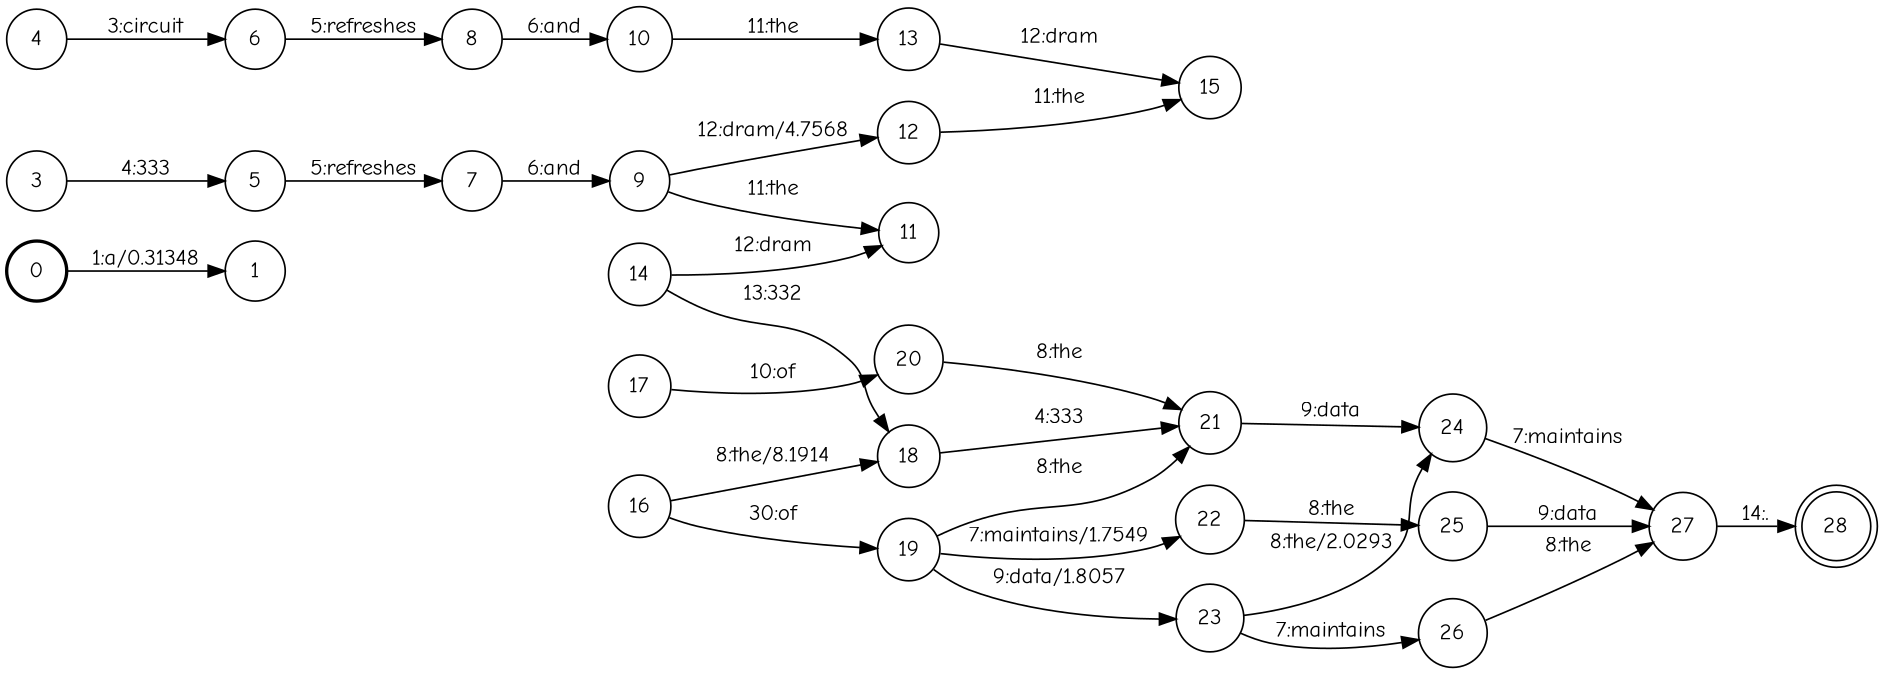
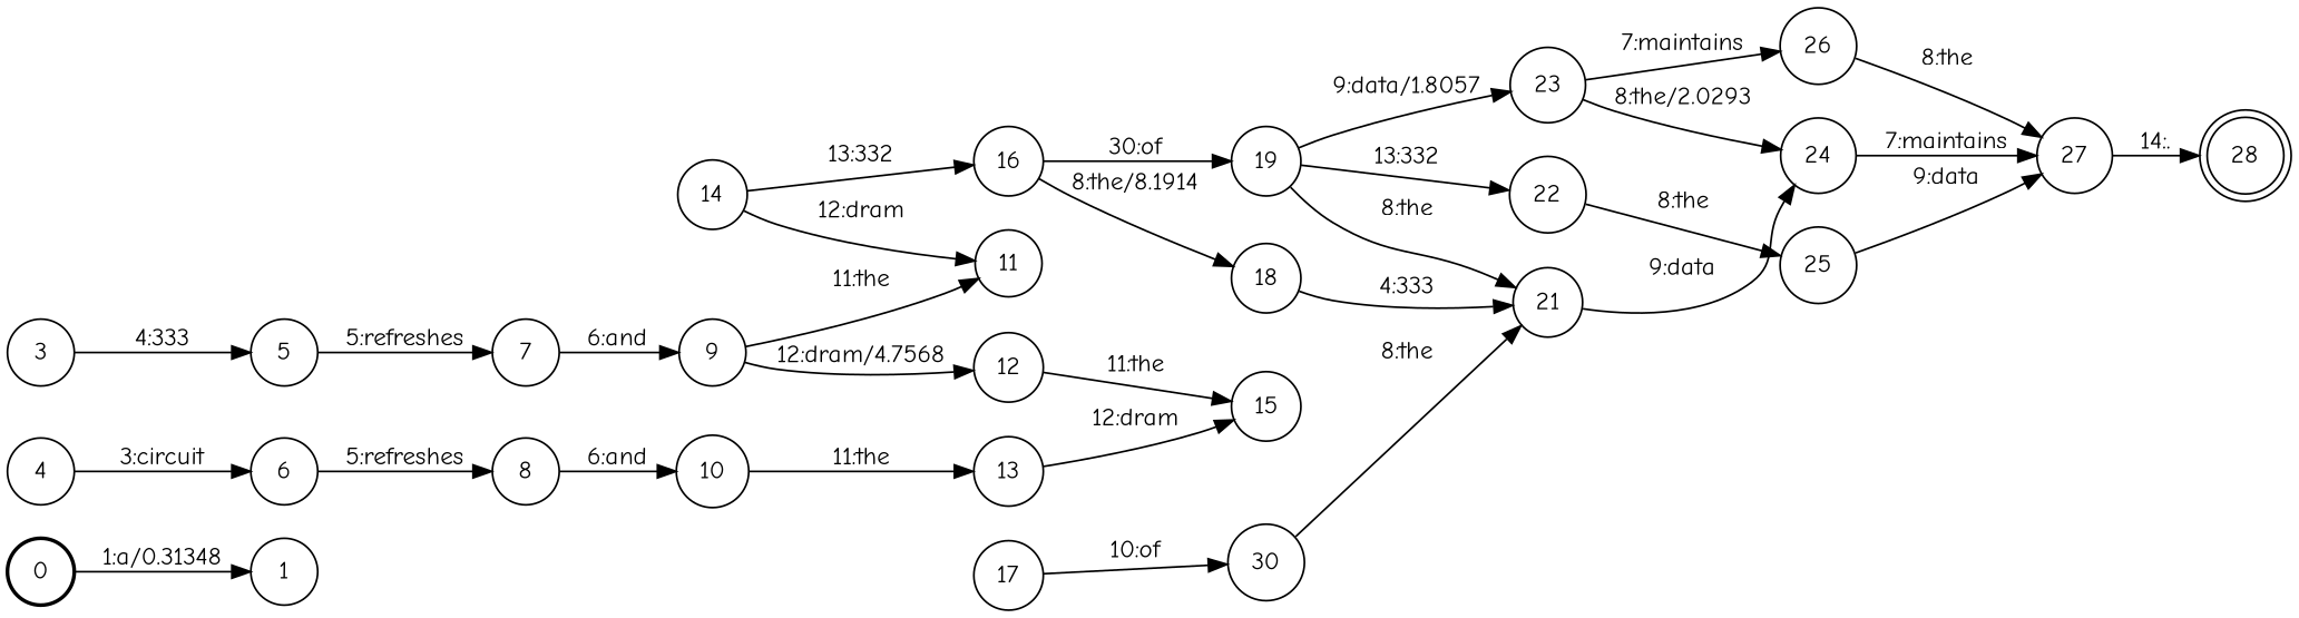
  digraph {
    fontname="Comic Neue"
    nodesep=0.25
    rankdir=LR
    ranksep=0.4
    node [fontname="Comic Neue" fontsize=14 shape=circle style=solid]
    edge [fontname="Comic Neue" fontsize=14]
    n1 [label=0 style=bold]
    n2 [label=1]
    n3 [label=3]
    n4 [label=5]
    n5 [label=4]
    n6 [label=6]
    n7 [label=7]
    n8 [label=8]
    n9 [label=9]
    n10 [label=10]
    n11 [label=11]
    n12 [label=12]
    n13 [label=13]
    n14 [label=15]
    n15 [label=14]
    n16 [label=16]
    n17 [label=19]
    n18 [label=18]
    n19 [label=17]
-   n20 [label=20]
+   n20 [label=30]
    n21 [label=21]
    n22 [label=22]
    n23 [label=23]
    n24 [label=24]
    n25 [label=25]
    n26 [label=26]
    n27 [label=27]
    n28 [label=28 shape=doublecircle]
    n1 -> n2 [label="1:a/0.31348"]
    n3 -> n4 [label="4:333"]
    n4 -> n7 [label="5:refreshes"]
    n5 -> n6 [label="3:circuit"]
    n6 -> n8 [label="5:refreshes"]
    n7 -> n9 [label="6:and"]
    n8 -> n10 [label="6:and"]
    n9 -> n11 [label="11:the"]
    n9 -> n12 [label="12:dram/4.7568"]
    n10 -> n13 [label="11:the"]
    n12 -> n14 [label="11:the"]
    n13 -> n14 [label="12:dram"]
    n15 -> n11 [label="12:dram"]
-   n15 -> n18 [label="13:332"]
+   n15 -> n16 [label="13:332"]
    n16 -> n17 [label="30:of"]
    n16 -> n18 [label="8:the/8.1914"]
    n17 -> n21 [label="8:the"]
-   n17 -> n22 [label="7:maintains/1.7549"]
+   n17 -> n22 [label="13:332"]
    n17 -> n23 [label="9:data/1.8057"]
    n18 -> n21 [label="4:333"]
    n19 -> n20 [label="10:of"]
    n20 -> n21 [label="8:the"]
    n21 -> n24 [label="9:data"]
    n22 -> n25 [label="8:the"]
    n23 -> n24 [label="8:the/2.0293"]
    n23 -> n26 [label="7:maintains"]
    n24 -> n27 [label="7:maintains"]
    n25 -> n27 [label="9:data"]
    n26 -> n27 [label="8:the"]
    n27 -> n28 [label="14:."]
  }
